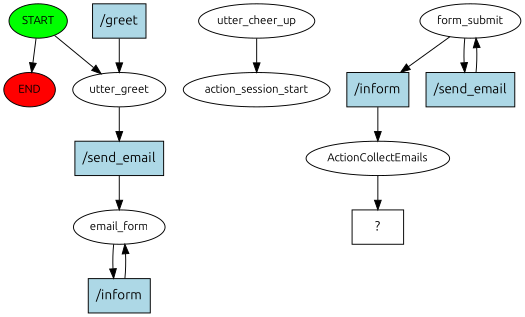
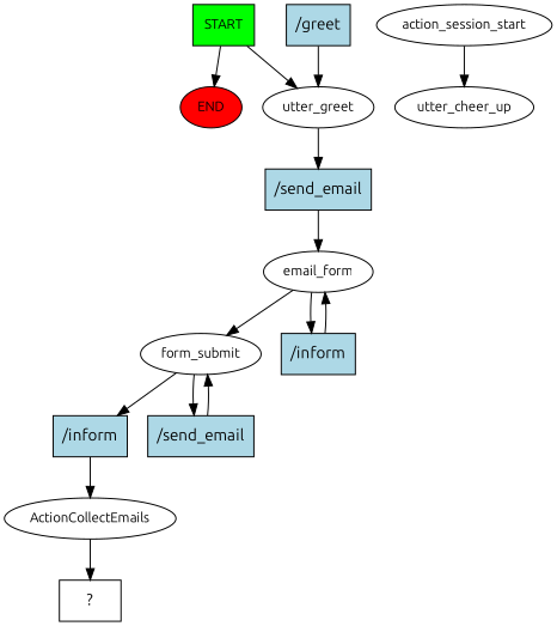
  digraph {
    fontname=Ubuntu
    node [fontname=Ubuntu fontsize=12]
    edge [fontname=Ubuntu]
-   n1 [fillcolor=green label=START style=filled]
+   n1 [fillcolor=green label=START style=filled shape=box]
    n2 [fillcolor=red label=END style=filled]
    n3 [label=utter_greet]
    n4 [label=action_session_start]
    n5 [label=utter_cheer_up]
    n6 [fillcolor=lightblue label="/greet" shape=rect style=filled fontsize=""]
    n7 [fillcolor=lightblue label="/send_email" shape=rect style=filled fontsize=""]
    n8 [label=email_form]
    n9 [label=form_submit]
    n10 [fillcolor=lightblue label="/inform" shape=rect style=filled fontsize=""]
    n11 [fillcolor=lightblue label="/inform" shape=rect style=filled fontsize=""]
    n12 [fillcolor=lightblue label="/send_email" shape=rect style=filled fontsize=""]
    n13 [label=ActionCollectEmails]
    n14 [label="  ?  " shape=rect fontsize=""]
    n1 -> n2
    n1 -> n3
    n3 -> n7
-   n5 -> n4
+   n4 -> n5
    n6 -> n3
    n7 -> n8
+   n8 -> n9
    n8 -> n10
    n9 -> n11
    n9 -> n12
    n10 -> n8
    n11 -> n13
    n12 -> n9
    n13 -> n14
  }
